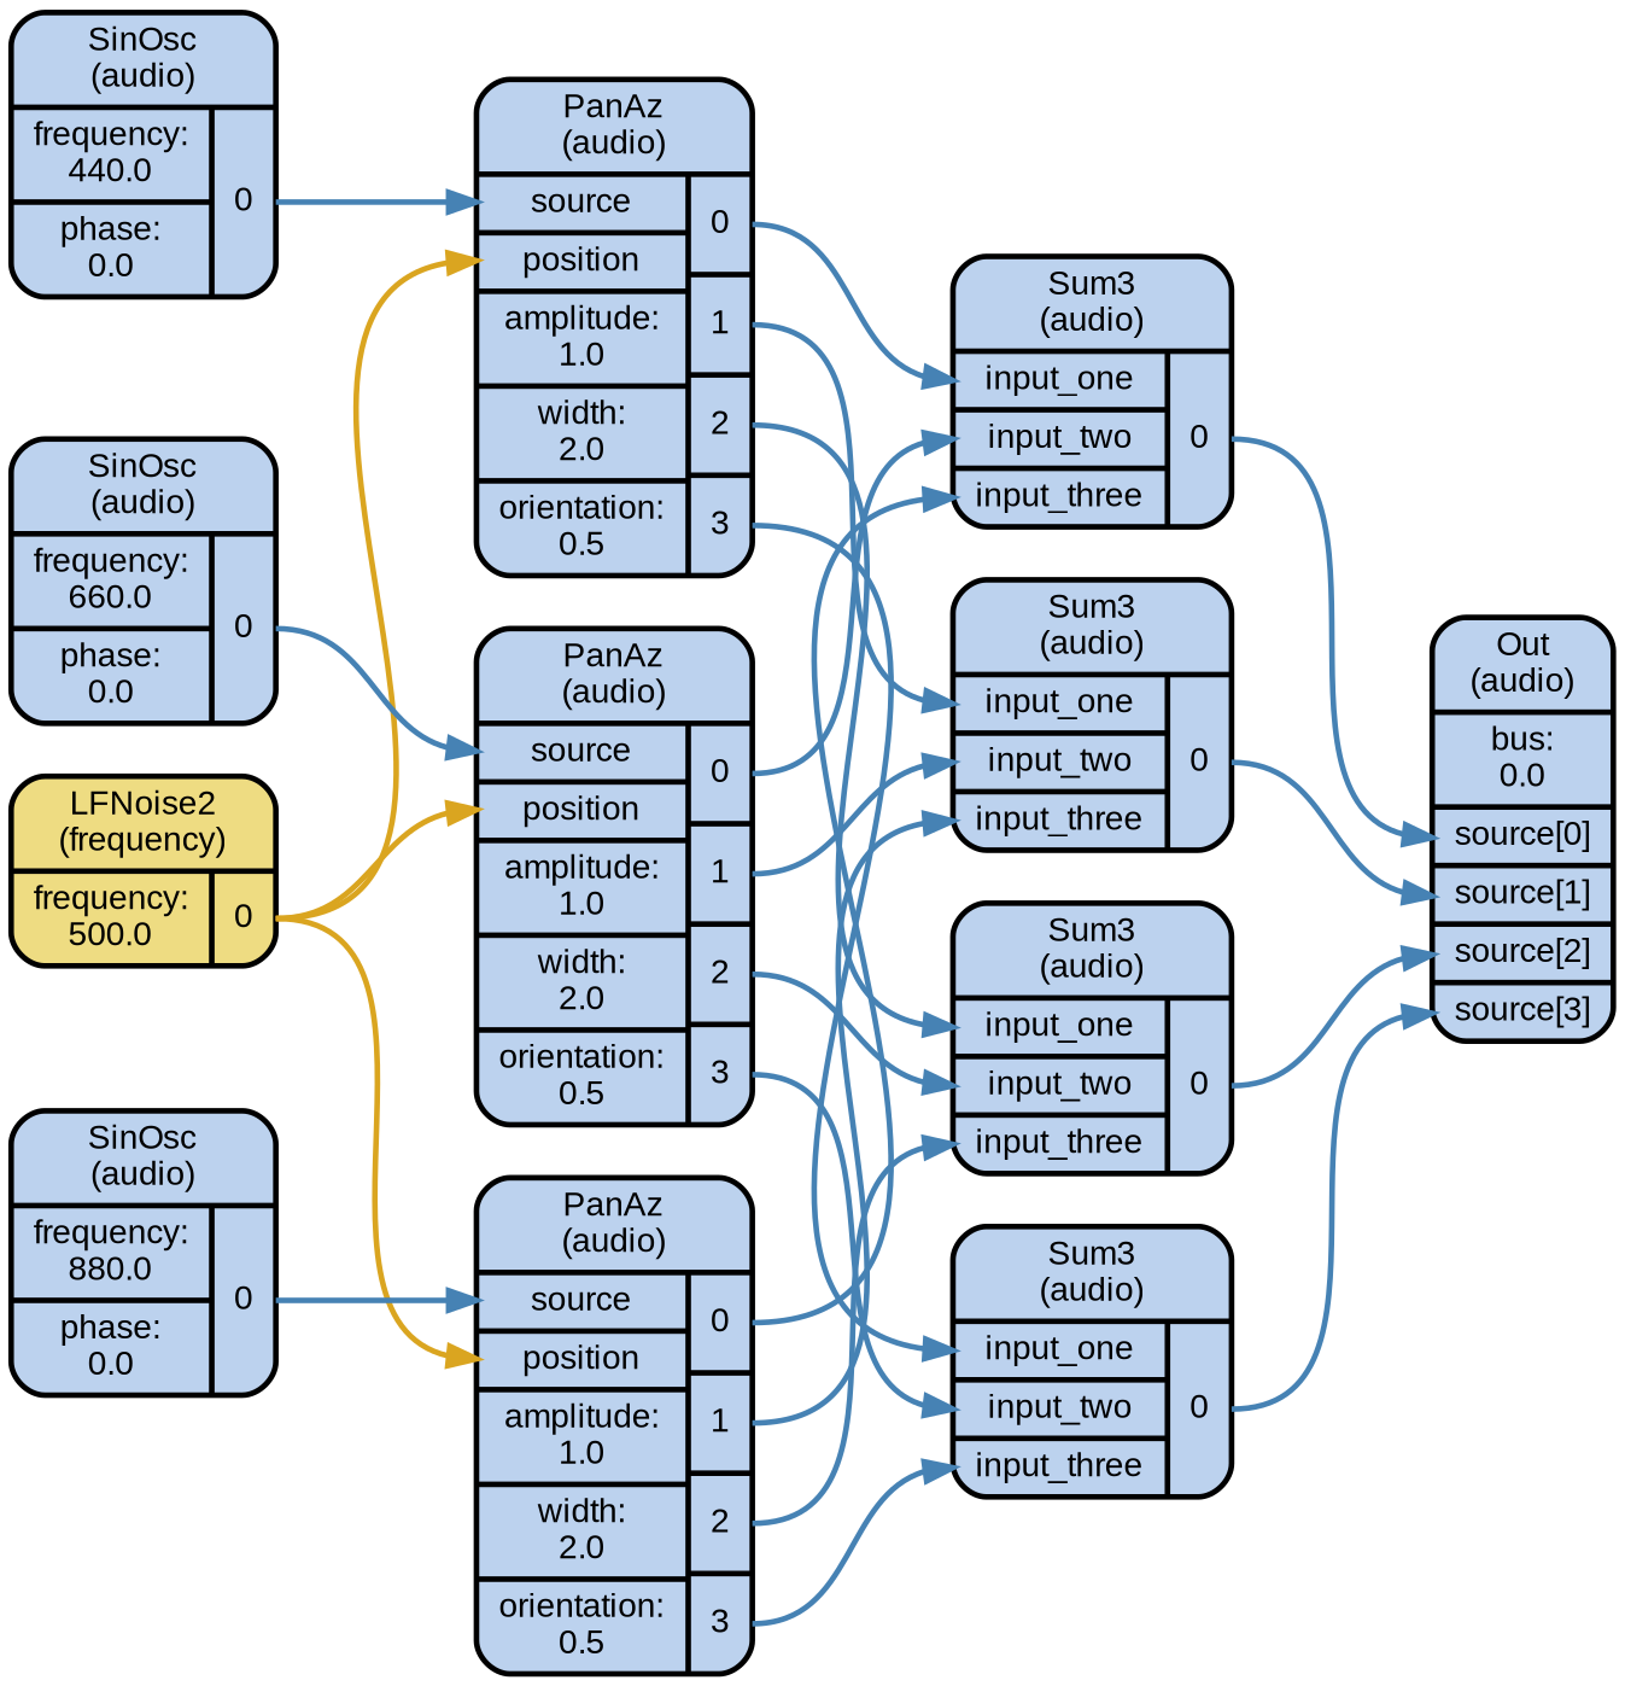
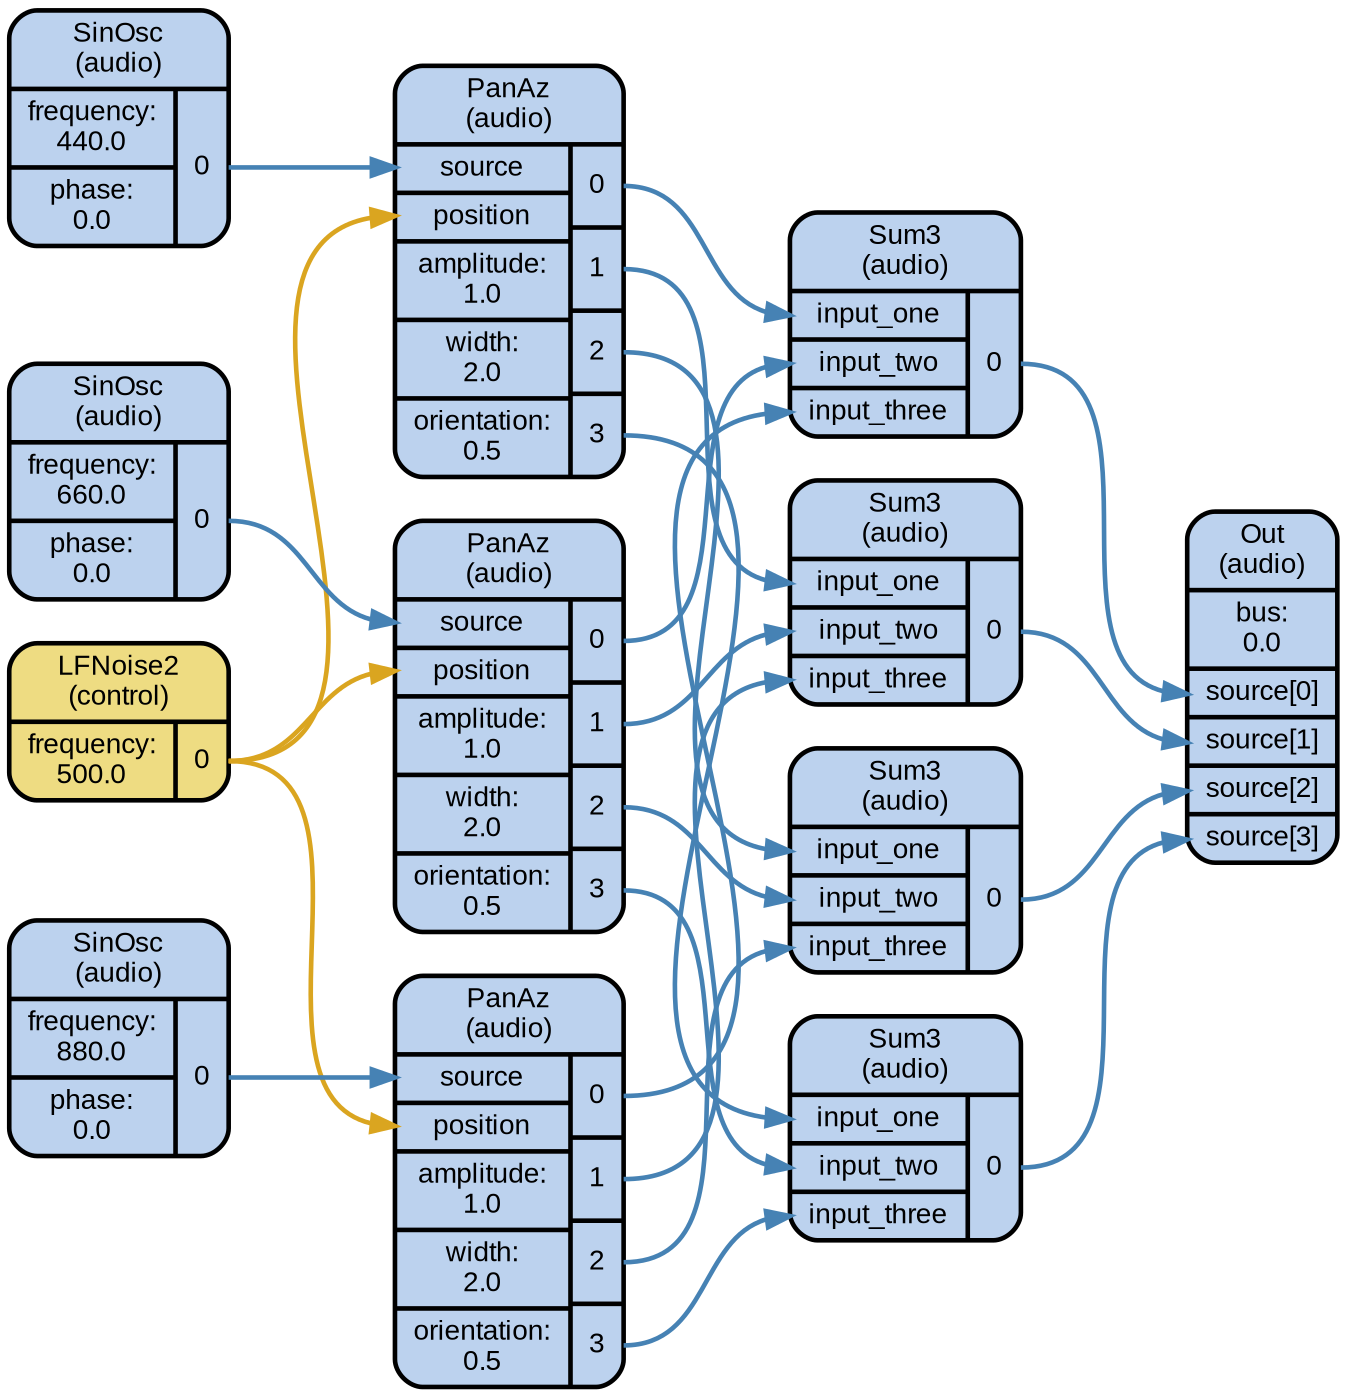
  digraph {
    color=lightslategrey
    fontname=Arial
    penwidth=2
    rankdir=LR
    ranksep=1
    splines=spline
    style="dotted, rounded"
    node [fillcolor=lightsteelblue2 fontname=Arial fontsize=12 penwidth=2 shape=Mrecord style="filled, rounded"]
    edge [color=steelblue headport="f_1_0_1:w" penwidth=2 tailport="f_1_1_0:e"]
    n1 [label="<f_0> SinOsc\n(audio) | { { <f_1_0_0> frequency:\n440.0 | <f_1_0_1> phase:\n0.0 } | { <f_1_1_0> 0 } }"]
    n2 [label="<f_0> PanAz\n(audio) | { { <f_1_0_0> source | <f_1_0_1> position | <f_1_0_2> amplitude:\n1.0 | <f_1_0_3> width:\n2.0 | <f_1_0_4> orientation:\n0.5 } | { <f_1_1_0> 0 | <f_1_1_1> 1 | <f_1_1_2> 2 | <f_1_1_3> 3 } }"]
-   n3 [fillcolor=lightgoldenrod2 label="<f_0> LFNoise2\n(frequency) | { { <f_1_0_0> frequency:\n500.0 } | { <f_1_1_0> 0 } }"]
+   n3 [fillcolor=lightgoldenrod2 label="<f_0> LFNoise2\n(control) | { { <f_1_0_0> frequency:\n500.0 } | { <f_1_1_0> 0 } }"]
    n4 [label="<f_0> PanAz\n(audio) | { { <f_1_0_0> source | <f_1_0_1> position | <f_1_0_2> amplitude:\n1.0 | <f_1_0_3> width:\n2.0 | <f_1_0_4> orientation:\n0.5 } | { <f_1_1_0> 0 | <f_1_1_1> 1 | <f_1_1_2> 2 | <f_1_1_3> 3 } }"]
    n5 [label="<f_0> PanAz\n(audio) | { { <f_1_0_0> source | <f_1_0_1> position | <f_1_0_2> amplitude:\n1.0 | <f_1_0_3> width:\n2.0 | <f_1_0_4> orientation:\n0.5 } | { <f_1_1_0> 0 | <f_1_1_1> 1 | <f_1_1_2> 2 | <f_1_1_3> 3 } }"]
    n6 [label="<f_0> Sum3\n(audio) | { { <f_1_0_0> input_one | <f_1_0_1> input_two | <f_1_0_2> input_three } | { <f_1_1_0> 0 } }"]
    n7 [label="<f_0> Out\n(audio) | { { <f_1_0_0> bus:\n0.0 | <f_1_0_1> source[0] | <f_1_0_2> source[1] | <f_1_0_3> source[2] | <f_1_0_4> source[3] } }"]
    n8 [label="<f_0> Sum3\n(audio) | { { <f_1_0_0> input_one | <f_1_0_1> input_two | <f_1_0_2> input_three } | { <f_1_1_0> 0 } }"]
    n9 [label="<f_0> Sum3\n(audio) | { { <f_1_0_0> input_one | <f_1_0_1> input_two | <f_1_0_2> input_three } | { <f_1_1_0> 0 } }"]
    n10 [label="<f_0> Sum3\n(audio) | { { <f_1_0_0> input_one | <f_1_0_1> input_two | <f_1_0_2> input_three } | { <f_1_1_0> 0 } }"]
    n11 [label="<f_0> SinOsc\n(audio) | { { <f_1_0_0> frequency:\n660.0 | <f_1_0_1> phase:\n0.0 } | { <f_1_1_0> 0 } }"]
    n12 [label="<f_0> SinOsc\n(audio) | { { <f_1_0_0> frequency:\n880.0 | <f_1_0_1> phase:\n0.0 } | { <f_1_1_0> 0 } }"]
    n1 -> n2 [headport="f_1_0_0:w"]
    n2 -> n6 [headport="f_1_0_0:w" tailport="f_1_1_3:e"]
    n2 -> n8 [headport="f_1_0_0:w"]
    n2 -> n9 [headport="f_1_0_0:w" tailport="f_1_1_1:e"]
    n2 -> n10 [headport="f_1_0_0:w" tailport="f_1_1_2:e"]
    n3 -> n2 [color=goldenrod]
    n3 -> n4 [color=goldenrod]
    n3 -> n5 [color=goldenrod]
    n4 -> n6 [tailport="f_1_1_3:e"]
    n4 -> n8
    n4 -> n9 [tailport="f_1_1_1:e"]
    n4 -> n10 [tailport="f_1_1_2:e"]
    n5 -> n6 [headport="f_1_0_2:w" tailport="f_1_1_3:e"]
    n5 -> n8 [headport="f_1_0_2:w"]
    n5 -> n9 [headport="f_1_0_2:w" tailport="f_1_1_1:e"]
    n5 -> n10 [headport="f_1_0_2:w" tailport="f_1_1_2:e"]
    n6 -> n7 [headport="f_1_0_4:w"]
    n8 -> n7
    n9 -> n7 [headport="f_1_0_2:w"]
    n10 -> n7 [headport="f_1_0_3:w"]
    n11 -> n4 [headport="f_1_0_0:w"]
    n12 -> n5 [headport="f_1_0_0:w"]
  }
